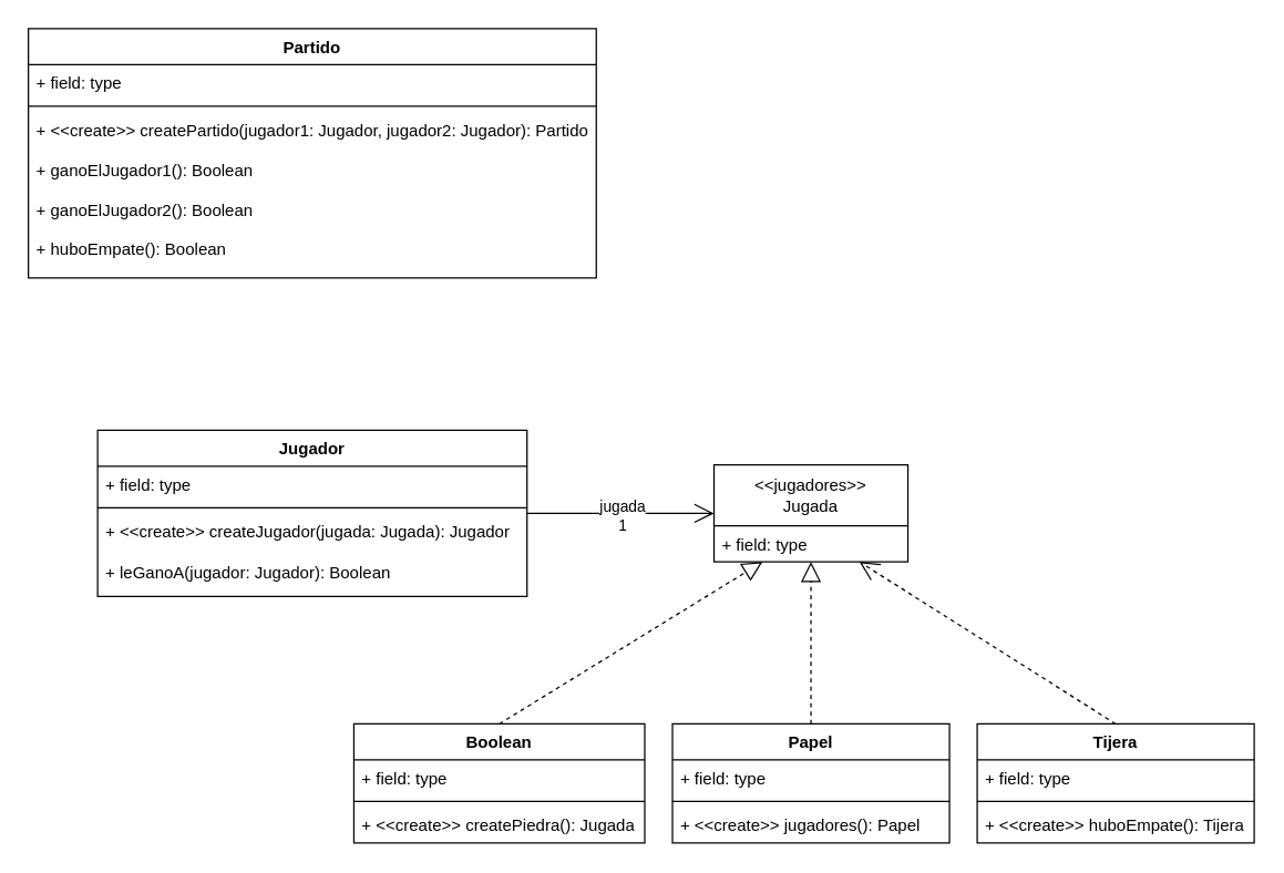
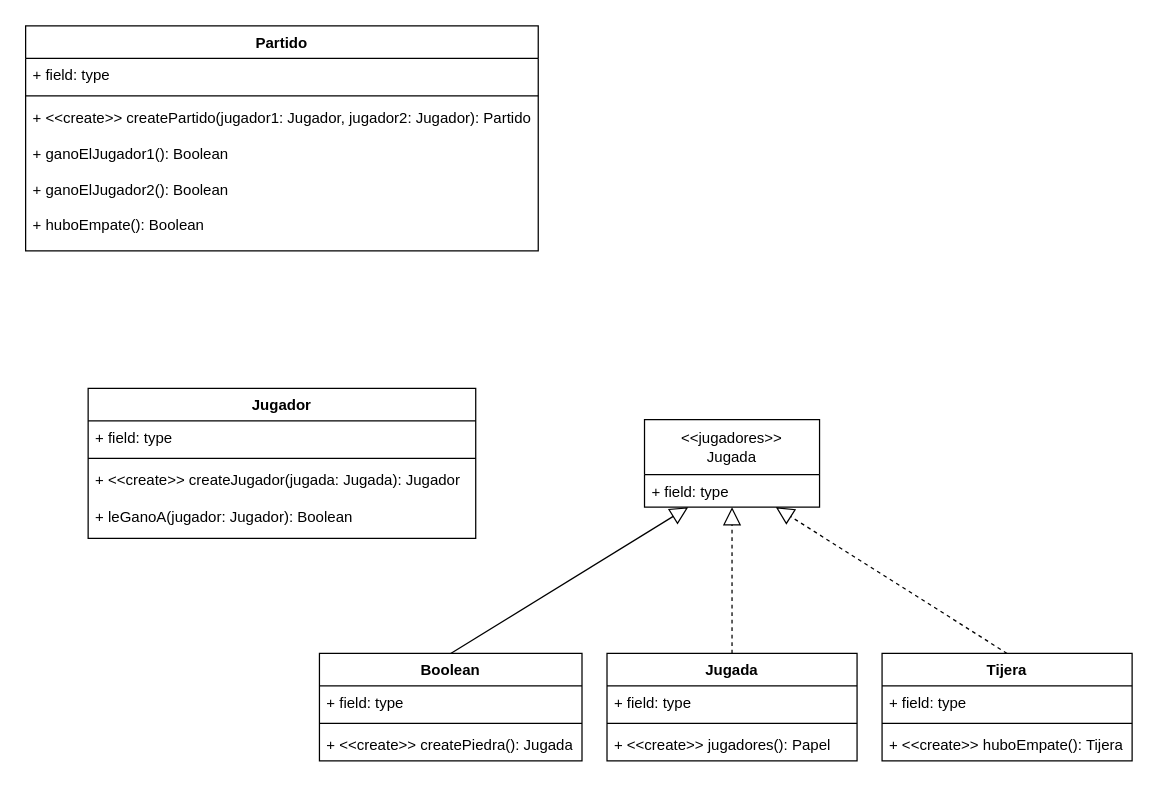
  <mxCell id="0" />
  <mxCell id="1" parent="0" />
  <mxCell id="2" value="Partido" style="swimlane;fontStyle=1;align=center;verticalAlign=top;childLayout=stackLayout;horizontal=1;startSize=26;horizontalStack=0;resizeParent=1;resizeParentMax=0;resizeLast=0;collapsible=1;marginBottom=0;whiteSpace=wrap;html=1;" vertex="1" parent="1"><mxGeometry x="20" y="20" width="410" height="180" as="geometry" /></mxCell>
  <mxCell id="3" value="+ field: type" style="text;strokeColor=none;fillColor=none;align=left;verticalAlign=top;spacingLeft=4;spacingRight=4;overflow=hidden;rotatable=0;points=[[0,0.5],[1,0.5]];portConstraint=eastwest;whiteSpace=wrap;html=1;" vertex="1" parent="2"><mxGeometry y="26" width="410" height="26" as="geometry" /></mxCell>
  <mxCell id="4" value="" style="line;strokeWidth=1;fillColor=none;align=left;verticalAlign=middle;spacingTop=-1;spacingLeft=3;spacingRight=3;rotatable=0;labelPosition=right;points=[];portConstraint=eastwest;strokeColor=inherit;" vertex="1" parent="2"><mxGeometry y="52" width="410" height="8" as="geometry" /></mxCell>
  <mxCell id="5" value="&lt;div&gt;+ &amp;lt;&amp;lt;create&amp;gt;&amp;gt; createPartido(jugador1: Jugador, jugador2: Jugador): Partido&lt;/div&gt;&lt;div&gt;&lt;br&gt;&lt;/div&gt;&lt;div&gt;+ ganoElJugador1(): Boolean&lt;/div&gt;&lt;div&gt;&lt;br&gt;&lt;/div&gt;&lt;div&gt;+ ganoElJugador2(): Boolean&lt;/div&gt;&lt;div&gt;&lt;br&gt;&lt;/div&gt;&lt;div&gt;+ huboEmpate(): Boolean&lt;br&gt;&lt;/div&gt;" style="text;strokeColor=none;fillColor=none;align=left;verticalAlign=top;spacingLeft=4;spacingRight=4;overflow=hidden;rotatable=0;points=[[0,0.5],[1,0.5]];portConstraint=eastwest;whiteSpace=wrap;html=1;" vertex="1" parent="2"><mxGeometry y="60" width="410" height="120" as="geometry" /></mxCell>
  <mxCell id="6" value="Jugador" style="swimlane;fontStyle=1;align=center;verticalAlign=top;childLayout=stackLayout;horizontal=1;startSize=26;horizontalStack=0;resizeParent=1;resizeParentMax=0;resizeLast=0;collapsible=1;marginBottom=0;whiteSpace=wrap;html=1;" vertex="1" parent="1"><mxGeometry x="70" y="310" width="310" height="120" as="geometry" /></mxCell>
  <mxCell id="7" value="+ field: type" style="text;strokeColor=none;fillColor=none;align=left;verticalAlign=top;spacingLeft=4;spacingRight=4;overflow=hidden;rotatable=0;points=[[0,0.5],[1,0.5]];portConstraint=eastwest;whiteSpace=wrap;html=1;" vertex="1" parent="6"><mxGeometry y="26" width="310" height="26" as="geometry" /></mxCell>
  <mxCell id="8" value="" style="line;strokeWidth=1;fillColor=none;align=left;verticalAlign=middle;spacingTop=-1;spacingLeft=3;spacingRight=3;rotatable=0;labelPosition=right;points=[];portConstraint=eastwest;strokeColor=inherit;" vertex="1" parent="6"><mxGeometry y="52" width="310" height="8" as="geometry" /></mxCell>
  <mxCell id="9" value="&lt;div&gt;+ &amp;lt;&amp;lt;create&amp;gt;&amp;gt; createJugador(jugada: Jugada): Jugador&lt;/div&gt;&lt;div&gt;&lt;br&gt;&lt;/div&gt;&lt;div&gt;+ leGanoA(jugador: Jugador): Boolean&lt;br&gt;&lt;/div&gt;" style="text;strokeColor=none;fillColor=none;align=left;verticalAlign=top;spacingLeft=4;spacingRight=4;overflow=hidden;rotatable=0;points=[[0,0.5],[1,0.5]];portConstraint=eastwest;whiteSpace=wrap;html=1;" vertex="1" parent="6"><mxGeometry y="60" width="310" height="60" as="geometry" /></mxCell>
  <mxCell id="10" value="Boolean" style="swimlane;fontStyle=1;align=center;verticalAlign=top;childLayout=stackLayout;horizontal=1;startSize=26;horizontalStack=0;resizeParent=1;resizeParentMax=0;resizeLast=0;collapsible=1;marginBottom=0;whiteSpace=wrap;html=1;" vertex="1" parent="1"><mxGeometry x="255" y="522" width="210" height="86" as="geometry" /></mxCell>
  <mxCell id="11" value="+ field: type" style="text;strokeColor=none;fillColor=none;align=left;verticalAlign=top;spacingLeft=4;spacingRight=4;overflow=hidden;rotatable=0;points=[[0,0.5],[1,0.5]];portConstraint=eastwest;whiteSpace=wrap;html=1;" vertex="1" parent="10"><mxGeometry y="26" width="210" height="26" as="geometry" /></mxCell>
  <mxCell id="12" value="" style="line;strokeWidth=1;fillColor=none;align=left;verticalAlign=middle;spacingTop=-1;spacingLeft=3;spacingRight=3;rotatable=0;labelPosition=right;points=[];portConstraint=eastwest;strokeColor=inherit;" vertex="1" parent="10"><mxGeometry y="52" width="210" height="8" as="geometry" /></mxCell>
  <mxCell id="13" value="+ &amp;lt;&amp;lt;create&amp;gt;&amp;gt; createPiedra(): Jugada" style="text;strokeColor=none;fillColor=none;align=left;verticalAlign=top;spacingLeft=4;spacingRight=4;overflow=hidden;rotatable=0;points=[[0,0.5],[1,0.5]];portConstraint=eastwest;whiteSpace=wrap;html=1;" vertex="1" parent="10"><mxGeometry y="60" width="210" height="26" as="geometry" /></mxCell>
- <mxCell id="14" value="Papel" style="swimlane;fontStyle=1;align=center;verticalAlign=top;childLayout=stackLayout;horizontal=1;startSize=26;horizontalStack=0;resizeParent=1;resizeParentMax=0;resizeLast=0;collapsible=1;marginBottom=0;whiteSpace=wrap;html=1;" vertex="1" parent="1"><mxGeometry x="485" y="522" width="200" height="86" as="geometry" /></mxCell>
+ <mxCell id="14" value="Jugada" style="swimlane;fontStyle=1;align=center;verticalAlign=top;childLayout=stackLayout;horizontal=1;startSize=26;horizontalStack=0;resizeParent=1;resizeParentMax=0;resizeLast=0;collapsible=1;marginBottom=0;whiteSpace=wrap;html=1;" vertex="1" parent="1"><mxGeometry x="485" y="522" width="200" height="86" as="geometry" /></mxCell>
  <mxCell id="15" value="+ field: type" style="text;strokeColor=none;fillColor=none;align=left;verticalAlign=top;spacingLeft=4;spacingRight=4;overflow=hidden;rotatable=0;points=[[0,0.5],[1,0.5]];portConstraint=eastwest;whiteSpace=wrap;html=1;" vertex="1" parent="14"><mxGeometry y="26" width="200" height="26" as="geometry" /></mxCell>
  <mxCell id="16" value="" style="line;strokeWidth=1;fillColor=none;align=left;verticalAlign=middle;spacingTop=-1;spacingLeft=3;spacingRight=3;rotatable=0;labelPosition=right;points=[];portConstraint=eastwest;strokeColor=inherit;" vertex="1" parent="14"><mxGeometry y="52" width="200" height="8" as="geometry" /></mxCell>
  <mxCell id="17" value="+ &amp;lt;&amp;lt;create&amp;gt;&amp;gt; jugadores(): Papel" style="text;strokeColor=none;fillColor=none;align=left;verticalAlign=top;spacingLeft=4;spacingRight=4;overflow=hidden;rotatable=0;points=[[0,0.5],[1,0.5]];portConstraint=eastwest;whiteSpace=wrap;html=1;" vertex="1" parent="14"><mxGeometry y="60" width="200" height="26" as="geometry" /></mxCell>
  <mxCell id="18" value="Tijera" style="swimlane;fontStyle=1;align=center;verticalAlign=top;childLayout=stackLayout;horizontal=1;startSize=26;horizontalStack=0;resizeParent=1;resizeParentMax=0;resizeLast=0;collapsible=1;marginBottom=0;whiteSpace=wrap;html=1;" vertex="1" parent="1"><mxGeometry x="705" y="522" width="200" height="86" as="geometry" /></mxCell>
  <mxCell id="19" value="+ field: type" style="text;strokeColor=none;fillColor=none;align=left;verticalAlign=top;spacingLeft=4;spacingRight=4;overflow=hidden;rotatable=0;points=[[0,0.5],[1,0.5]];portConstraint=eastwest;whiteSpace=wrap;html=1;" vertex="1" parent="18"><mxGeometry y="26" width="200" height="26" as="geometry" /></mxCell>
  <mxCell id="20" value="" style="line;strokeWidth=1;fillColor=none;align=left;verticalAlign=middle;spacingTop=-1;spacingLeft=3;spacingRight=3;rotatable=0;labelPosition=right;points=[];portConstraint=eastwest;strokeColor=inherit;" vertex="1" parent="18"><mxGeometry y="52" width="200" height="8" as="geometry" /></mxCell>
  <mxCell id="21" value="+ &amp;lt;&amp;lt;create&amp;gt;&amp;gt; huboEmpate(): Tijera" style="text;strokeColor=none;fillColor=none;align=left;verticalAlign=top;spacingLeft=4;spacingRight=4;overflow=hidden;rotatable=0;points=[[0,0.5],[1,0.5]];portConstraint=eastwest;whiteSpace=wrap;html=1;" vertex="1" parent="18"><mxGeometry y="60" width="200" height="26" as="geometry" /></mxCell>
- <mxCell id="22" value="" style="endArrow=block;dashed=1;endFill=0;endSize=12;html=1;rounded=0;exitX=0.5;exitY=0;exitDx=0;exitDy=0;entryX=0.25;entryY=1;entryDx=0;entryDy=0;" edge="1" parent="1" source="10" target="27"><mxGeometry width="160" relative="1" as="geometry"><mxPoint x="325" y="430" as="sourcePoint" /><mxPoint x="545" y="374" as="targetPoint" /></mxGeometry></mxCell>
+ <mxCell id="22" value="" style="endArrow=block;dashed=0;endFill=0;endSize=12;html=1;rounded=0;exitX=0.5;exitY=0;exitDx=0;exitDy=0;entryX=0.25;entryY=1;entryDx=0;entryDy=0;" edge="1" parent="1" source="10" target="27"><mxGeometry width="160" relative="1" as="geometry"><mxPoint x="325" y="430" as="sourcePoint" /><mxPoint x="545" y="374" as="targetPoint" /></mxGeometry></mxCell>
  <mxCell id="23" value="" style="endArrow=block;dashed=1;endFill=0;endSize=12;html=1;rounded=0;exitX=0.5;exitY=0;exitDx=0;exitDy=0;entryX=0.5;entryY=1;entryDx=0;entryDy=0;" edge="1" parent="1" source="14" target="27"><mxGeometry width="160" relative="1" as="geometry"><mxPoint x="235" y="360" as="sourcePoint" /><mxPoint x="585" y="374" as="targetPoint" /></mxGeometry></mxCell>
- <mxCell id="24" value="" style="endArrow=open;dashed=1;endFill=0;endSize=12;html=1;rounded=0;exitX=0.5;exitY=0;exitDx=0;exitDy=0;entryX=0.75;entryY=1;entryDx=0;entryDy=0;" edge="1" parent="1" source="18" target="27"><mxGeometry width="160" relative="1" as="geometry"><mxPoint x="805" y="360" as="sourcePoint" /><mxPoint x="625" y="374" as="targetPoint" /></mxGeometry></mxCell>
- <mxCell id="25" value="" style="endArrow=open;endFill=1;endSize=12;html=1;rounded=0;exitX=1;exitY=0.5;exitDx=0;exitDy=0;entryX=0;entryY=0.5;entryDx=0;entryDy=0;" edge="1" parent="1" source="6" target="27"><mxGeometry width="160" relative="1" as="geometry"><mxPoint x="565" y="90" as="sourcePoint" /><mxPoint x="475" y="310" as="targetPoint" /></mxGeometry></mxCell>
- <mxCell id="26" value="&lt;div&gt;jugada&lt;/div&gt;&lt;div&gt;1&lt;br&gt;&lt;/div&gt;" style="edgeLabel;html=1;align=center;verticalAlign=middle;resizable=0;points=[];" vertex="1" connectable="0" parent="25"><mxGeometry x="0.01" y="-1" relative="1" as="geometry"><mxPoint as="offset" /></mxGeometry></mxCell>
+ <mxCell id="24" value="" style="endArrow=block;dashed=1;endFill=0;endSize=12;html=1;rounded=0;exitX=0.5;exitY=0;exitDx=0;exitDy=0;entryX=0.75;entryY=1;entryDx=0;entryDy=0;" edge="1" parent="1" source="18" target="27"><mxGeometry width="160" relative="1" as="geometry"><mxPoint x="805" y="360" as="sourcePoint" /><mxPoint x="625" y="374" as="targetPoint" /></mxGeometry></mxCell>
  <mxCell id="27" value="&lt;div&gt;&amp;lt;&amp;lt;jugadores&amp;gt;&amp;gt;&lt;/div&gt;Jugada" style="swimlane;fontStyle=0;childLayout=stackLayout;horizontal=1;startSize=44;fillColor=none;horizontalStack=0;resizeParent=1;resizeParentMax=0;resizeLast=0;collapsible=1;marginBottom=0;whiteSpace=wrap;html=1;" vertex="1" parent="1"><mxGeometry x="515" y="335" width="140" height="70" as="geometry" /></mxCell>
  <mxCell id="28" value="+ field: type" style="text;strokeColor=none;fillColor=none;align=left;verticalAlign=top;spacingLeft=4;spacingRight=4;overflow=hidden;rotatable=0;points=[[0,0.5],[1,0.5]];portConstraint=eastwest;whiteSpace=wrap;html=1;" vertex="1" parent="27"><mxGeometry y="44" width="140" height="26" as="geometry" /></mxCell>
